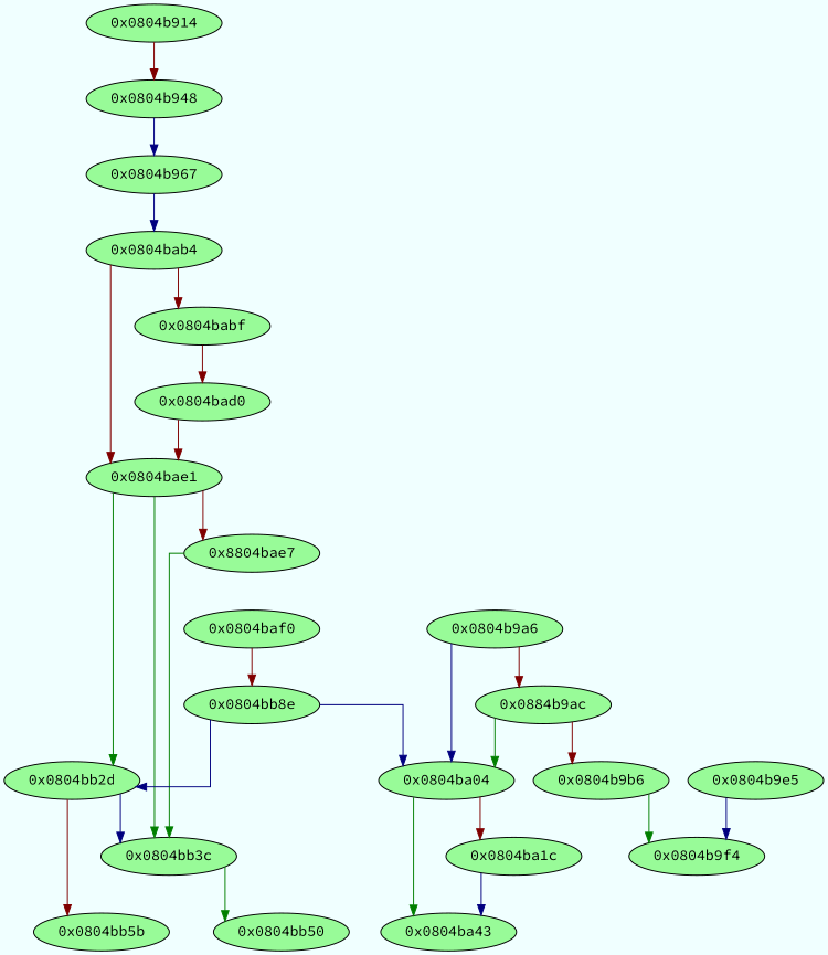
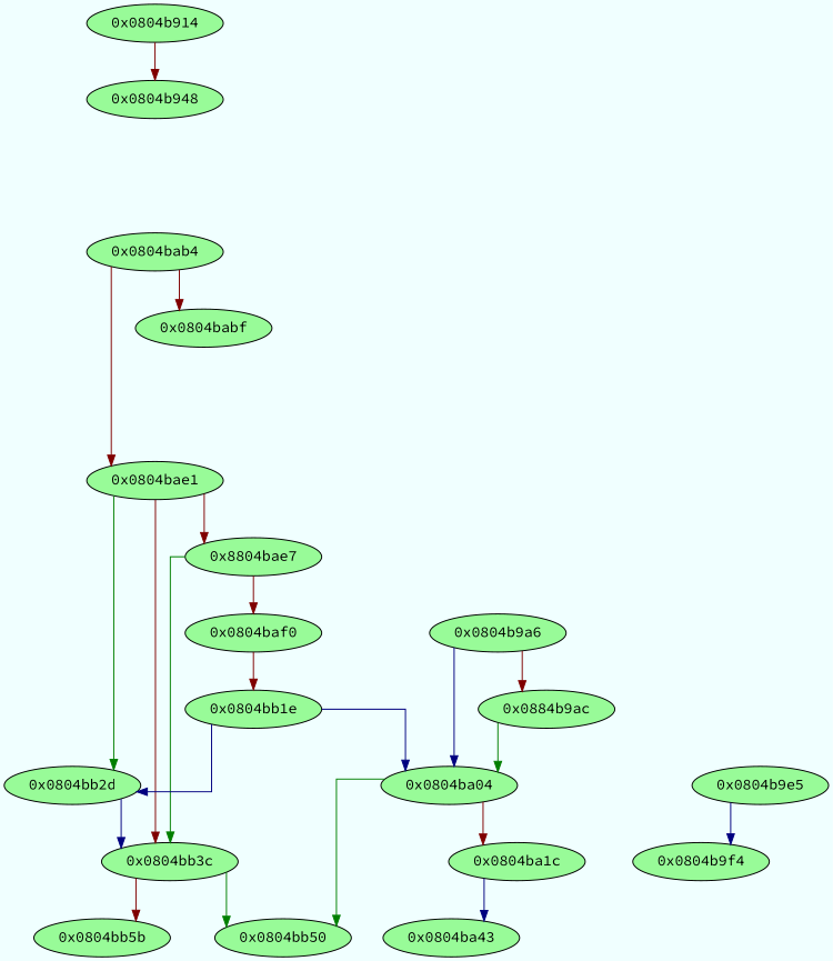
  digraph {
    bgcolor=azure
    fontname="Source Code Pro"
    fontsize=8
    splines=ortho
    node [color=black fillcolor=palegreen fontname="Source Code Pro" style=filled]
    edge [arrowhead=normal color="#7f0000" fontname="Source Code Pro"]
    n1 [label="0x0804b914"]
    n2 [label="0x0804b948"]
-   n3 [label="0x0804b967"]
    n4 [label="0x0804bab4"]
    n5 [label="0x0804bae1"]
    n6 [label="0x0804babf"]
    n7 [label="0x0804bb3c"]
    n8 [label="0x8804bae7"]
    n9 [label="0x0804bb2d"]
-   n10 [label="0x0804bad0"]
    n11 [label="0x0804b9a6"]
    n12 [label="0x0804ba04"]
    n13 [label="0x0884b9ac"]
    n14 [label="0x0804ba43"]
    n15 [label="0x0804ba1c"]
-   n16 [label="0x0804b9b6"]
    n17 [label="0x0804b9f4"]
    n18 [label="0x0804b9e5"]
    n19 [label="0x0804bb50"]
    n20 [label="0x0804bb5b"]
    n21 [label="0x0804baf0"]
-   n22 [label="0x0804bb8e"]
+   n22 [label="0x0804bb1e"]
    n1 -> n2
-   n2 -> n3 [color="#00007f"]
-   n3 -> n4 [color="#00007f"]
    n4 -> n5
    n4 -> n6
-   n5 -> n7 [color="#007f00"]
+   n5 -> n7
    n5 -> n8
    n5 -> n9 [color="#007f00"]
-   n6 -> n10
    n7 -> n19 [color="#007f00"]
-   n9 -> n20
+   n7 -> n20
    n8 -> n7 [color="#007f00"]
+   n8 -> n21
    n9 -> n7 [color="#00007f"]
-   n10 -> n5
    n11 -> n12 [color="#00007f"]
    n11 -> n13
-   n12 -> n14 [color="#007f00"]
+   n12 -> n19 [color="#007f00"]
    n12 -> n15
    n13 -> n12 [color="#007f00"]
-   n13 -> n16
    n15 -> n14 [color="#00007f"]
-   n16 -> n17 [color="#007f00"]
    n18 -> n17 [color="#00007f"]
    n21 -> n22
    n22 -> n9 [color="#00007f"]
    n22 -> n12 [color="#00007f"]
  }
